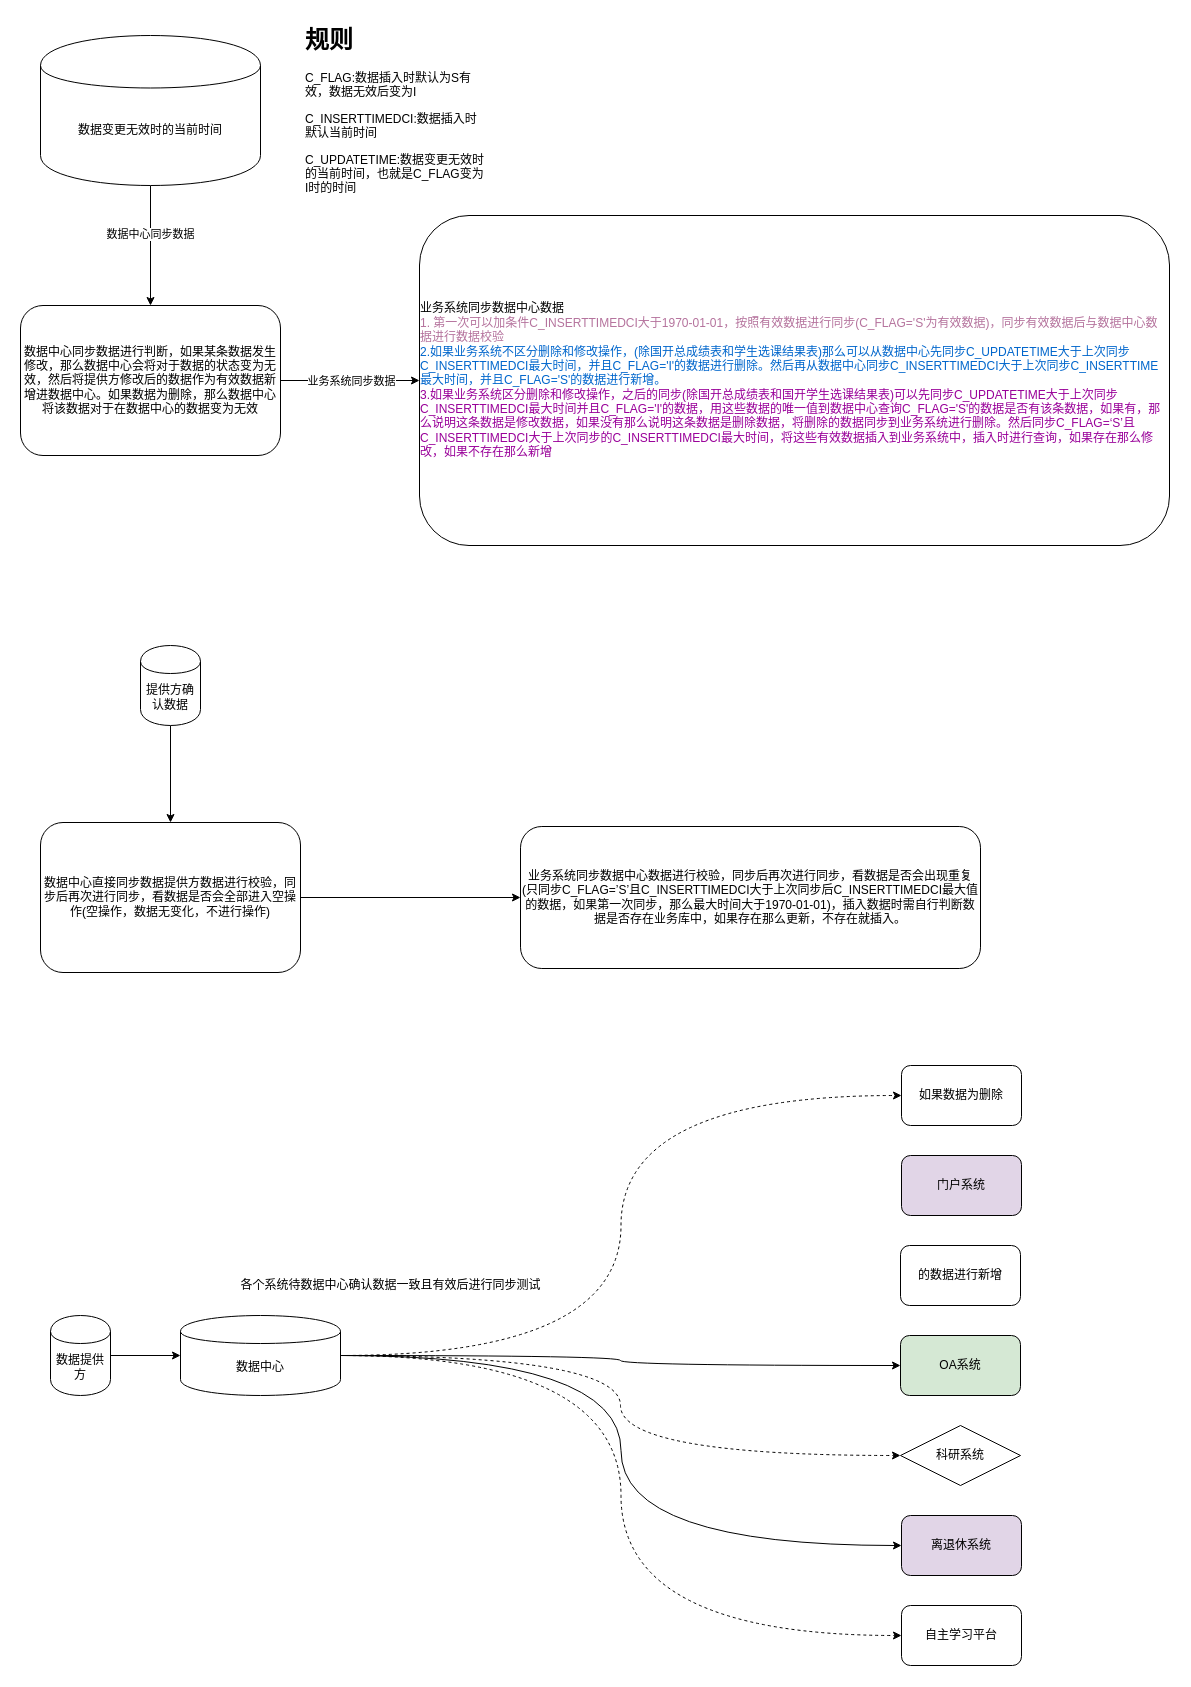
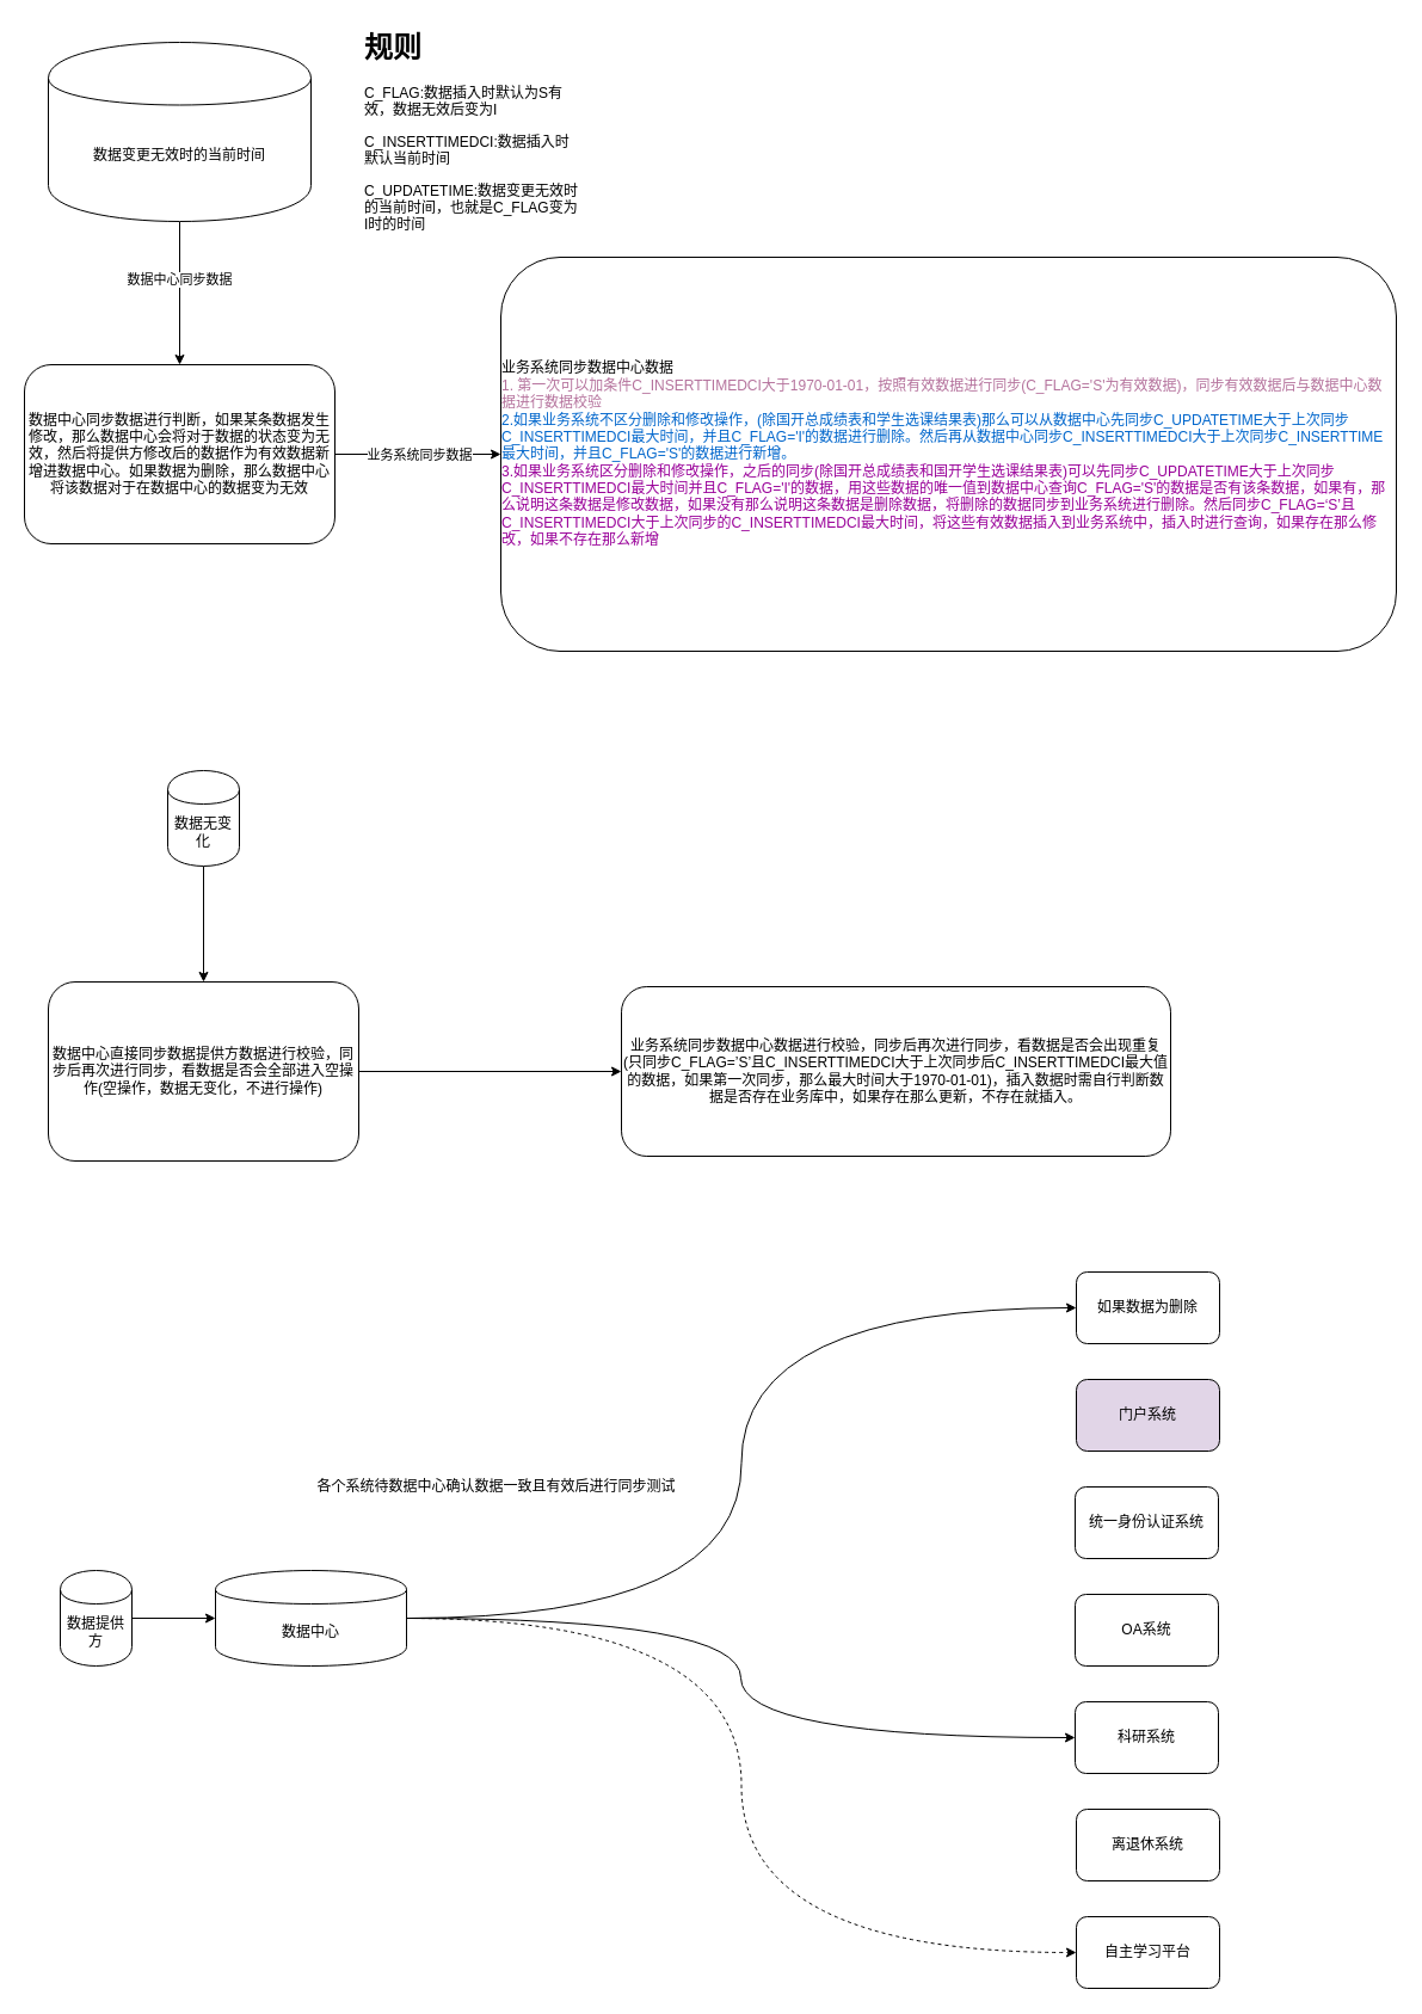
  <mxCell id="0" />
  <mxCell id="1" parent="0" />
  <mxCell id="2" style="edgeStyle=orthogonalEdgeStyle;rounded=0;orthogonalLoop=1;jettySize=auto;html=1;entryX=0;entryY=0.5;entryDx=0;entryDy=0;" parent="1" source="4" target="5" edge="1"><mxGeometry relative="1" as="geometry" /></mxCell>
  <mxCell id="3" value="业务系统同步数据" style="edgeLabel;html=1;align=center;verticalAlign=middle;resizable=0;points=[];" parent="2" vertex="1" connectable="0"><mxGeometry x="-0.223" y="-1" relative="1" as="geometry"><mxPoint x="16" y="-1" as="offset" /></mxGeometry></mxCell>
  <mxCell id="4" value="数据中心同步数据进行判断，如果某条数据发生修改，那么数据中心会将对于数据的状态变为无效，然后将提供方修改后的数据作为有效数据新增进数据中心。如果数据为删除，那么数据中心将该数据对于在数据中心的数据变为无效" style="rounded=1;whiteSpace=wrap;html=1;" parent="1" vertex="1"><mxGeometry x="20" y="305" width="260" height="150" as="geometry" /></mxCell>
  <mxCell id="5" value="&lt;div style=&quot;text-align: left&quot;&gt;&lt;span&gt;业务系统同步数据中心数据&lt;/span&gt;&lt;/div&gt;&lt;div style=&quot;text-align: left&quot;&gt;&lt;font color=&quot;#b5739d&quot;&gt;&lt;span&gt;1. 第一次可以加条件C_INSERTTIMEDCI大于1970-01-01，&lt;/span&gt;&lt;span&gt;按照有效数据进行同步(C_FLAG='S'为有效数据)，&lt;/span&gt;&lt;span&gt;同步有效数据后与数据中心数据进行数据校验&lt;/span&gt;&lt;/font&gt;&lt;/div&gt;&lt;div style=&quot;text-align: left&quot;&gt;&lt;span&gt;&lt;font color=&quot;#0066cc&quot;&gt;2.如果业务系统不区分删除和修改操作，(除国开总成绩表和学生选课结果表)那么可以从数据中心先同步C_UPDATETIME大于上次同步C_INSERTTIMEDCI最大时间，并且C_FLAG='I'的数据进行删除。然后再从数据中心同步C_INSERTTIMEDCI大于上次同步C_INSERTTIME最大时间，并且C_FLAG='S'的数据进行新增。&lt;/font&gt;&lt;/span&gt;&lt;/div&gt;&lt;div style=&quot;text-align: left&quot;&gt;&lt;font color=&quot;#990099&quot;&gt;&lt;span&gt;3.如果业务系统区分删除和修改操作，之后的同步(除国开总成绩表和国开学生选课结果表)可以先同步&lt;/span&gt;&lt;span&gt;C_UPDATETIME&lt;/span&gt;&lt;span&gt;大于上次同步C_INSERTTIMEDCI最大时间&lt;/span&gt;&lt;span&gt;并且C_FLAG='I'的数据，用这些数据的唯一值到数据中心查询C_FLAG='S'的数据是否有该条数据，如果有，那么说明这条数据是修改数据，如果没有那么说明这条数据是删除数据，将删除的数据同步到业务系统进行删除。然后同步C_FLAG=‘S’且C_INSERTTIMEDCI大于上次同步的C_INSERTTIMEDCI最大时间，将这些有效数据插入到业务系统中，插入时进行查询，如果存在那么修改，如果不存在那么新增&lt;/span&gt;&lt;/font&gt;&lt;/div&gt;" style="rounded=1;whiteSpace=wrap;html=1;" parent="1" vertex="1"><mxGeometry x="419" y="215" width="750" height="330" as="geometry" /></mxCell>
  <mxCell id="6" style="edgeStyle=orthogonalEdgeStyle;rounded=0;orthogonalLoop=1;jettySize=auto;html=1;entryX=0.5;entryY=0;entryDx=0;entryDy=0;" parent="1" source="8" target="4" edge="1"><mxGeometry relative="1" as="geometry" /></mxCell>
  <mxCell id="7" value="数据中心同步数据" style="edgeLabel;html=1;align=center;verticalAlign=middle;resizable=0;points=[];" parent="6" vertex="1" connectable="0"><mxGeometry x="-0.2" y="-1" relative="1" as="geometry"><mxPoint as="offset" /></mxGeometry></mxCell>
  <mxCell id="8" value="数据变更无效时的当前时间" style="shape=cylinder;whiteSpace=wrap;html=1;boundedLbl=1;backgroundOutline=1;" parent="1" vertex="1"><mxGeometry x="40" y="35" width="220" height="150" as="geometry" /></mxCell>
  <mxCell id="9" style="edgeStyle=orthogonalEdgeStyle;rounded=0;orthogonalLoop=1;jettySize=auto;html=1;entryX=0.5;entryY=0;entryDx=0;entryDy=0;" parent="1" source="10" target="12" edge="1"><mxGeometry relative="1" as="geometry" /></mxCell>
- <mxCell id="10" value="提供方确认数据" style="shape=cylinder;whiteSpace=wrap;html=1;boundedLbl=1;backgroundOutline=1;" parent="1" vertex="1"><mxGeometry x="140" y="645" width="60" height="80" as="geometry" /></mxCell>
+ <mxCell id="10" value="数据无变化" style="shape=cylinder;whiteSpace=wrap;html=1;boundedLbl=1;backgroundOutline=1;" parent="1" vertex="1"><mxGeometry x="140" y="645" width="60" height="80" as="geometry" /></mxCell>
  <mxCell id="11" style="edgeStyle=orthogonalEdgeStyle;rounded=0;orthogonalLoop=1;jettySize=auto;html=1;entryX=0;entryY=0.5;entryDx=0;entryDy=0;" parent="1" source="12" target="13" edge="1"><mxGeometry relative="1" as="geometry" /></mxCell>
  <mxCell id="12" value="数据中心直接同步数据提供方数据进行校验，同步后再次进行同步，看数据是否会全部进入空操作(空操作，数据无变化，不进行操作)" style="rounded=1;whiteSpace=wrap;html=1;" parent="1" vertex="1"><mxGeometry x="40" y="822" width="260" height="150" as="geometry" /></mxCell>
  <mxCell id="13" value="业务系统同步数据中心数据进行校验，同步后再次进行同步，看数据是否会出现重复(只同步C_FLAG=’S’且C_INSERTTIMEDCI大于上次同步后C_INSERTTIMEDCI最大值的数据，如果第一次同步，那么最大时间大于1970-01-01)，插入数据时需自行判断数据是否存在业务库中，如果存在那么更新，不存在就插入。" style="rounded=1;whiteSpace=wrap;html=1;" parent="1" vertex="1"><mxGeometry x="520" y="826" width="460" height="142" as="geometry" /></mxCell>
  <mxCell id="14" value="&lt;h1&gt;规则&lt;/h1&gt;&lt;p&gt;C_FLAG:数据插入时默认为S有效，数据无效后变为I&lt;/p&gt;&lt;p&gt;C_INSERTTIMEDCI:数据插入时默认当前时间&lt;/p&gt;&lt;p&gt;C_UPDATETIME:数据变更无效时的当前时间，也就是C_FLAG变为I时的时间&lt;/p&gt;" style="text;html=1;strokeColor=none;fillColor=none;spacing=5;spacingTop=-20;whiteSpace=wrap;overflow=hidden;rounded=0;" parent="1" vertex="1"><mxGeometry x="300" y="20" width="190" height="180" as="geometry" /></mxCell>
  <mxCell id="15" style="edgeStyle=orthogonalEdgeStyle;rounded=0;orthogonalLoop=1;jettySize=auto;html=1;entryX=0;entryY=0.5;entryDx=0;entryDy=0;" parent="1" source="16" target="22" edge="1"><mxGeometry relative="1" as="geometry" /></mxCell>
  <mxCell id="16" value="数据提供方" style="shape=cylinder;whiteSpace=wrap;html=1;boundedLbl=1;backgroundOutline=1;" parent="1" vertex="1"><mxGeometry x="50" y="1315" width="60" height="80" as="geometry" /></mxCell>
- <mxCell id="17" style="edgeStyle=orthogonalEdgeStyle;curved=1;rounded=0;orthogonalLoop=1;jettySize=auto;html=1;entryX=0;entryY=0.5;entryDx=0;entryDy=0;dashed=1;" parent="1" source="22" target="26" edge="1"><mxGeometry relative="1" as="geometry" /></mxCell>
- <mxCell id="18" style="edgeStyle=orthogonalEdgeStyle;curved=1;rounded=0;orthogonalLoop=1;jettySize=auto;html=1;entryX=0;entryY=0.5;entryDx=0;entryDy=0;" parent="1" source="22" target="29" edge="1"><mxGeometry relative="1" as="geometry" /></mxCell>
- <mxCell id="19" style="edgeStyle=orthogonalEdgeStyle;curved=1;rounded=0;orthogonalLoop=1;jettySize=auto;html=1;entryX=0;entryY=0.5;entryDx=0;entryDy=0;dashed=1;" parent="1" source="22" target="30" edge="1"><mxGeometry relative="1" as="geometry" /></mxCell>
- <mxCell id="20" style="edgeStyle=orthogonalEdgeStyle;curved=1;rounded=0;orthogonalLoop=1;jettySize=auto;html=1;entryX=0;entryY=0.5;entryDx=0;entryDy=0;" parent="1" source="22" target="31" edge="1"><mxGeometry relative="1" as="geometry" /></mxCell>
+ <mxCell id="17" style="edgeStyle=orthogonalEdgeStyle;curved=1;rounded=0;orthogonalLoop=1;jettySize=auto;html=1;entryX=0;entryY=0.5;entryDx=0;entryDy=0;" parent="1" source="22" target="26" edge="1"><mxGeometry relative="1" as="geometry" /></mxCell>
+ <mxCell id="19" style="edgeStyle=orthogonalEdgeStyle;curved=1;rounded=0;orthogonalLoop=1;jettySize=auto;html=1;entryX=0;entryY=0.5;entryDx=0;entryDy=0;" parent="1" source="22" target="30" edge="1"><mxGeometry relative="1" as="geometry" /></mxCell>
  <mxCell id="21" style="edgeStyle=orthogonalEdgeStyle;curved=1;rounded=0;orthogonalLoop=1;jettySize=auto;html=1;entryX=0;entryY=0.5;entryDx=0;entryDy=0;dashed=1;" parent="1" source="22" target="32" edge="1"><mxGeometry relative="1" as="geometry" /></mxCell>
  <mxCell id="22" value="数据中心" style="shape=cylinder;whiteSpace=wrap;html=1;boundedLbl=1;backgroundOutline=1;" parent="1" vertex="1"><mxGeometry x="180" y="1315" width="160" height="80" as="geometry" /></mxCell>
  <mxCell id="23" value="" style="group" parent="1" vertex="1" connectable="0"><mxGeometry x="900" y="1065" width="121" height="600" as="geometry" /></mxCell>
  <mxCell id="24" value="" style="group" parent="23" vertex="1" connectable="0"><mxGeometry width="121" height="510" as="geometry" /></mxCell>
  <mxCell id="25" value="" style="group" parent="24" vertex="1" connectable="0"><mxGeometry width="121" height="420" as="geometry" /></mxCell>
  <mxCell id="26" value="如果数据为删除" style="rounded=1;whiteSpace=wrap;html=1;" parent="25" vertex="1"><mxGeometry x="1" width="120" height="60" as="geometry" /></mxCell>
  <mxCell id="27" value="门户系统" style="rounded=1;whiteSpace=wrap;html=1;fillColor=#e1d5e7;" parent="25" vertex="1"><mxGeometry x="1" y="90" width="120" height="60" as="geometry" /></mxCell>
- <mxCell id="28" value="的数据进行新增" style="rounded=1;whiteSpace=wrap;html=1;" parent="25" vertex="1"><mxGeometry y="180" width="120" height="60" as="geometry" /></mxCell>
- <mxCell id="29" value="OA系统" style="rounded=1;whiteSpace=wrap;html=1;fillColor=#d5e8d4;" parent="25" vertex="1"><mxGeometry y="270" width="120" height="60" as="geometry" /></mxCell>
- <mxCell id="30" value="科研系统" style="rhombus;whiteSpace=wrap;html=1;" parent="25" vertex="1"><mxGeometry y="360" width="120" height="60" as="geometry" /></mxCell>
- <mxCell id="31" value="离退休系统" style="rounded=1;whiteSpace=wrap;html=1;fillColor=#e1d5e7;" parent="24" vertex="1"><mxGeometry x="1" y="450" width="120" height="60" as="geometry" /></mxCell>
+ <mxCell id="28" value="统一身份认证系统" style="rounded=1;whiteSpace=wrap;html=1;" parent="25" vertex="1"><mxGeometry y="180" width="120" height="60" as="geometry" /></mxCell>
+ <mxCell id="29" value="OA系统" style="rounded=1;whiteSpace=wrap;html=1;" parent="25" vertex="1"><mxGeometry y="270" width="120" height="60" as="geometry" /></mxCell>
+ <mxCell id="30" value="科研系统" style="rounded=1;whiteSpace=wrap;html=1;" parent="25" vertex="1"><mxGeometry y="360" width="120" height="60" as="geometry" /></mxCell>
+ <mxCell id="31" value="离退休系统" style="rounded=1;whiteSpace=wrap;html=1;" parent="24" vertex="1"><mxGeometry x="1" y="450" width="120" height="60" as="geometry" /></mxCell>
  <mxCell id="32" value="自主学习平台" style="rounded=1;whiteSpace=wrap;html=1;" parent="23" vertex="1"><mxGeometry x="1" y="540" width="120" height="60" as="geometry" /></mxCell>
- <mxCell id="33" value="各个系统待数据中心确认数据一致且有效后进行同步测试" style="text;html=1;align=center;verticalAlign=middle;resizable=0;points=[];autosize=1;" vertex="1" parent="1"><mxGeometry x="230" y="1275" width="320" height="20" as="geometry" /></mxCell>
+ <mxCell id="33" value="各个系统待数据中心确认数据一致且有效后进行同步测试" style="text;html=1;align=center;verticalAlign=middle;resizable=0;points=[];autosize=1;" vertex="1" parent="1"><mxGeometry x="255" y="1235" width="320" height="20" as="geometry" /></mxCell>
